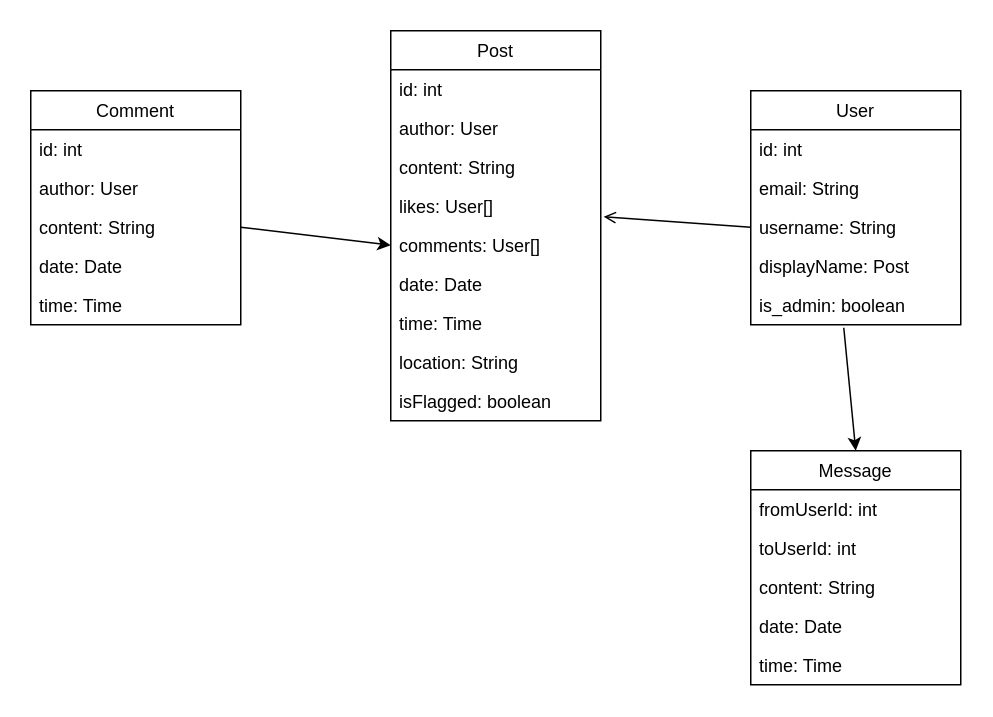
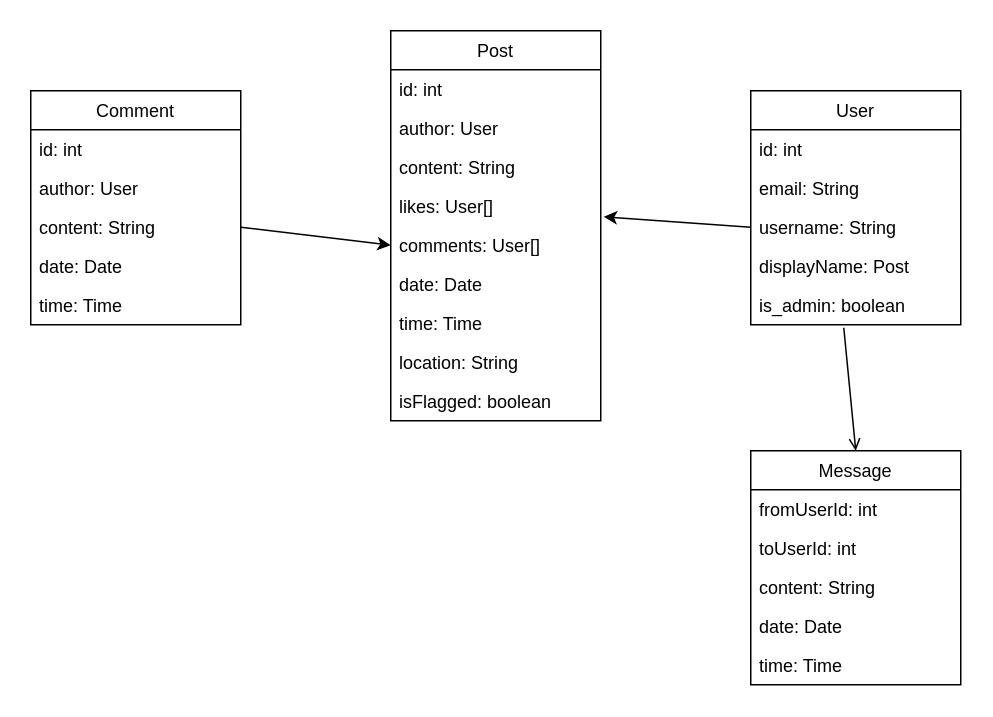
  <mxCell id="0" />
  <mxCell id="1" parent="0" />
  <mxCell id="2" value="Post" style="swimlane;fontStyle=0;childLayout=stackLayout;horizontal=1;startSize=26;fillColor=none;horizontalStack=0;resizeParent=1;resizeParentMax=0;resizeLast=0;collapsible=1;marginBottom=0;" parent="1" vertex="1"><mxGeometry x="260" y="20" width="140" height="260" as="geometry" /></mxCell>
  <mxCell id="3" value="id: int" style="text;strokeColor=none;fillColor=none;align=left;verticalAlign=top;spacingLeft=4;spacingRight=4;overflow=hidden;rotatable=0;points=[[0,0.5],[1,0.5]];portConstraint=eastwest;" parent="2" vertex="1"><mxGeometry y="26" width="140" height="26" as="geometry" /></mxCell>
  <mxCell id="4" value="author: User" style="text;strokeColor=none;fillColor=none;align=left;verticalAlign=top;spacingLeft=4;spacingRight=4;overflow=hidden;rotatable=0;points=[[0,0.5],[1,0.5]];portConstraint=eastwest;" parent="2" vertex="1"><mxGeometry y="52" width="140" height="26" as="geometry" /></mxCell>
  <mxCell id="5" value="content: String" style="text;strokeColor=none;fillColor=none;align=left;verticalAlign=top;spacingLeft=4;spacingRight=4;overflow=hidden;rotatable=0;points=[[0,0.5],[1,0.5]];portConstraint=eastwest;" parent="2" vertex="1"><mxGeometry y="78" width="140" height="26" as="geometry" /></mxCell>
  <mxCell id="6" value="likes: User[]" style="text;strokeColor=none;fillColor=none;align=left;verticalAlign=top;spacingLeft=4;spacingRight=4;overflow=hidden;rotatable=0;points=[[0,0.5],[1,0.5]];portConstraint=eastwest;" parent="2" vertex="1"><mxGeometry y="104" width="140" height="26" as="geometry" /></mxCell>
  <mxCell id="7" value="comments: User[]" style="text;strokeColor=none;fillColor=none;align=left;verticalAlign=top;spacingLeft=4;spacingRight=4;overflow=hidden;rotatable=0;points=[[0,0.5],[1,0.5]];portConstraint=eastwest;" parent="2" vertex="1"><mxGeometry y="130" width="140" height="26" as="geometry" /></mxCell>
  <mxCell id="8" value="date: Date" style="text;strokeColor=none;fillColor=none;align=left;verticalAlign=top;spacingLeft=4;spacingRight=4;overflow=hidden;rotatable=0;points=[[0,0.5],[1,0.5]];portConstraint=eastwest;" parent="2" vertex="1"><mxGeometry y="156" width="140" height="26" as="geometry" /></mxCell>
  <mxCell id="9" value="time: Time" style="text;strokeColor=none;fillColor=none;align=left;verticalAlign=top;spacingLeft=4;spacingRight=4;overflow=hidden;rotatable=0;points=[[0,0.5],[1,0.5]];portConstraint=eastwest;" parent="2" vertex="1"><mxGeometry y="182" width="140" height="26" as="geometry" /></mxCell>
  <mxCell id="10" value="location: String" style="text;strokeColor=none;fillColor=none;align=left;verticalAlign=top;spacingLeft=4;spacingRight=4;overflow=hidden;rotatable=0;points=[[0,0.5],[1,0.5]];portConstraint=eastwest;" parent="2" vertex="1"><mxGeometry y="208" width="140" height="26" as="geometry" /></mxCell>
  <mxCell id="11" value="isFlagged: boolean" style="text;strokeColor=none;fillColor=none;align=left;verticalAlign=top;spacingLeft=4;spacingRight=4;overflow=hidden;rotatable=0;points=[[0,0.5],[1,0.5]];portConstraint=eastwest;" parent="2" vertex="1"><mxGeometry y="234" width="140" height="26" as="geometry" /></mxCell>
  <mxCell id="12" value="User" style="swimlane;fontStyle=0;childLayout=stackLayout;horizontal=1;startSize=26;fillColor=none;horizontalStack=0;resizeParent=1;resizeParentMax=0;resizeLast=0;collapsible=1;marginBottom=0;" parent="1" vertex="1"><mxGeometry x="500" y="60" width="140" height="156" as="geometry" /></mxCell>
  <mxCell id="13" value="id: int" style="text;strokeColor=none;fillColor=none;align=left;verticalAlign=top;spacingLeft=4;spacingRight=4;overflow=hidden;rotatable=0;points=[[0,0.5],[1,0.5]];portConstraint=eastwest;" parent="12" vertex="1"><mxGeometry y="26" width="140" height="26" as="geometry" /></mxCell>
  <mxCell id="14" value="email: String" style="text;strokeColor=none;fillColor=none;align=left;verticalAlign=top;spacingLeft=4;spacingRight=4;overflow=hidden;rotatable=0;points=[[0,0.5],[1,0.5]];portConstraint=eastwest;" parent="12" vertex="1"><mxGeometry y="52" width="140" height="26" as="geometry" /></mxCell>
  <mxCell id="15" value="username: String" style="text;strokeColor=none;fillColor=none;align=left;verticalAlign=top;spacingLeft=4;spacingRight=4;overflow=hidden;rotatable=0;points=[[0,0.5],[1,0.5]];portConstraint=eastwest;" parent="12" vertex="1"><mxGeometry y="78" width="140" height="26" as="geometry" /></mxCell>
  <mxCell id="16" value="displayName: Post" style="text;strokeColor=none;fillColor=none;align=left;verticalAlign=top;spacingLeft=4;spacingRight=4;overflow=hidden;rotatable=0;points=[[0,0.5],[1,0.5]];portConstraint=eastwest;" parent="12" vertex="1"><mxGeometry y="104" width="140" height="26" as="geometry" /></mxCell>
  <mxCell id="17" value="is_admin: boolean" style="text;strokeColor=none;fillColor=none;align=left;verticalAlign=top;spacingLeft=4;spacingRight=4;overflow=hidden;rotatable=0;points=[[0,0.5],[1,0.5]];portConstraint=eastwest;" parent="12" vertex="1"><mxGeometry y="130" width="140" height="26" as="geometry" /></mxCell>
  <mxCell id="18" value="Comment" style="swimlane;fontStyle=0;childLayout=stackLayout;horizontal=1;startSize=26;fillColor=none;horizontalStack=0;resizeParent=1;resizeParentMax=0;resizeLast=0;collapsible=1;marginBottom=0;" parent="1" vertex="1"><mxGeometry x="20" y="60" width="140" height="156" as="geometry" /></mxCell>
  <mxCell id="19" value="id: int" style="text;strokeColor=none;fillColor=none;align=left;verticalAlign=top;spacingLeft=4;spacingRight=4;overflow=hidden;rotatable=0;points=[[0,0.5],[1,0.5]];portConstraint=eastwest;" parent="18" vertex="1"><mxGeometry y="26" width="140" height="26" as="geometry" /></mxCell>
  <mxCell id="20" value="author: User" style="text;strokeColor=none;fillColor=none;align=left;verticalAlign=top;spacingLeft=4;spacingRight=4;overflow=hidden;rotatable=0;points=[[0,0.5],[1,0.5]];portConstraint=eastwest;" parent="18" vertex="1"><mxGeometry y="52" width="140" height="26" as="geometry" /></mxCell>
  <mxCell id="21" value="content: String" style="text;strokeColor=none;fillColor=none;align=left;verticalAlign=top;spacingLeft=4;spacingRight=4;overflow=hidden;rotatable=0;points=[[0,0.5],[1,0.5]];portConstraint=eastwest;" parent="18" vertex="1"><mxGeometry y="78" width="140" height="26" as="geometry" /></mxCell>
  <mxCell id="22" value="date: Date" style="text;strokeColor=none;fillColor=none;align=left;verticalAlign=top;spacingLeft=4;spacingRight=4;overflow=hidden;rotatable=0;points=[[0,0.5],[1,0.5]];portConstraint=eastwest;" parent="18" vertex="1"><mxGeometry y="104" width="140" height="26" as="geometry" /></mxCell>
  <mxCell id="23" value="time: Time" style="text;strokeColor=none;fillColor=none;align=left;verticalAlign=top;spacingLeft=4;spacingRight=4;overflow=hidden;rotatable=0;points=[[0,0.5],[1,0.5]];portConstraint=eastwest;" parent="18" vertex="1"><mxGeometry y="130" width="140" height="26" as="geometry" /></mxCell>
- <mxCell id="24" value="" style="endArrow=open;html=1;exitX=0;exitY=0.5;exitDx=0;exitDy=0;entryX=1.014;entryY=0.769;entryDx=0;entryDy=0;entryPerimeter=0;" parent="1" source="15" target="6" edge="1"><mxGeometry width="50" height="50" relative="1" as="geometry"><mxPoint x="330" y="320" as="sourcePoint" /><mxPoint x="380" y="270" as="targetPoint" /></mxGeometry></mxCell>
+ <mxCell id="24" value="" style="endArrow=classic;html=1;exitX=0;exitY=0.5;exitDx=0;exitDy=0;entryX=1.014;entryY=0.769;entryDx=0;entryDy=0;entryPerimeter=0;" parent="1" source="15" target="6" edge="1"><mxGeometry width="50" height="50" relative="1" as="geometry"><mxPoint x="330" y="320" as="sourcePoint" /><mxPoint x="380" y="270" as="targetPoint" /></mxGeometry></mxCell>
  <mxCell id="25" value="" style="endArrow=classic;html=1;exitX=1;exitY=0.5;exitDx=0;exitDy=0;entryX=0;entryY=0.5;entryDx=0;entryDy=0;" parent="1" source="21" target="7" edge="1"><mxGeometry width="50" height="50" relative="1" as="geometry"><mxPoint x="330" y="320" as="sourcePoint" /><mxPoint x="380" y="270" as="targetPoint" /></mxGeometry></mxCell>
  <mxCell id="26" value="Message" style="swimlane;fontStyle=0;childLayout=stackLayout;horizontal=1;startSize=26;fillColor=none;horizontalStack=0;resizeParent=1;resizeParentMax=0;resizeLast=0;collapsible=1;marginBottom=0;" parent="1" vertex="1"><mxGeometry x="500" y="300" width="140" height="156" as="geometry" /></mxCell>
  <mxCell id="27" value="fromUserId: int" style="text;strokeColor=none;fillColor=none;align=left;verticalAlign=top;spacingLeft=4;spacingRight=4;overflow=hidden;rotatable=0;points=[[0,0.5],[1,0.5]];portConstraint=eastwest;" parent="26" vertex="1"><mxGeometry y="26" width="140" height="26" as="geometry" /></mxCell>
  <mxCell id="28" value="toUserId: int" style="text;strokeColor=none;fillColor=none;align=left;verticalAlign=top;spacingLeft=4;spacingRight=4;overflow=hidden;rotatable=0;points=[[0,0.5],[1,0.5]];portConstraint=eastwest;" parent="26" vertex="1"><mxGeometry y="52" width="140" height="26" as="geometry" /></mxCell>
  <mxCell id="29" value="content: String" style="text;strokeColor=none;fillColor=none;align=left;verticalAlign=top;spacingLeft=4;spacingRight=4;overflow=hidden;rotatable=0;points=[[0,0.5],[1,0.5]];portConstraint=eastwest;" parent="26" vertex="1"><mxGeometry y="78" width="140" height="26" as="geometry" /></mxCell>
  <mxCell id="30" value="date: Date" style="text;strokeColor=none;fillColor=none;align=left;verticalAlign=top;spacingLeft=4;spacingRight=4;overflow=hidden;rotatable=0;points=[[0,0.5],[1,0.5]];portConstraint=eastwest;" vertex="1" parent="26"><mxGeometry y="104" width="140" height="26" as="geometry" /></mxCell>
  <mxCell id="31" value="time: Time" style="text;strokeColor=none;fillColor=none;align=left;verticalAlign=top;spacingLeft=4;spacingRight=4;overflow=hidden;rotatable=0;points=[[0,0.5],[1,0.5]];portConstraint=eastwest;" vertex="1" parent="26"><mxGeometry y="130" width="140" height="26" as="geometry" /></mxCell>
- <mxCell id="32" value="" style="endArrow=classic;html=1;exitX=0.443;exitY=1.077;exitDx=0;exitDy=0;exitPerimeter=0;entryX=0.5;entryY=0;entryDx=0;entryDy=0;" parent="1" source="17" target="26" edge="1"><mxGeometry width="50" height="50" relative="1" as="geometry"><mxPoint x="330" y="320" as="sourcePoint" /><mxPoint x="380" y="270" as="targetPoint" /></mxGeometry></mxCell>
+ <mxCell id="32" value="" style="endArrow=open;html=1;exitX=0.443;exitY=1.077;exitDx=0;exitDy=0;exitPerimeter=0;entryX=0.5;entryY=0;entryDx=0;entryDy=0;" parent="1" source="17" target="26" edge="1"><mxGeometry width="50" height="50" relative="1" as="geometry"><mxPoint x="330" y="320" as="sourcePoint" /><mxPoint x="380" y="270" as="targetPoint" /></mxGeometry></mxCell>
